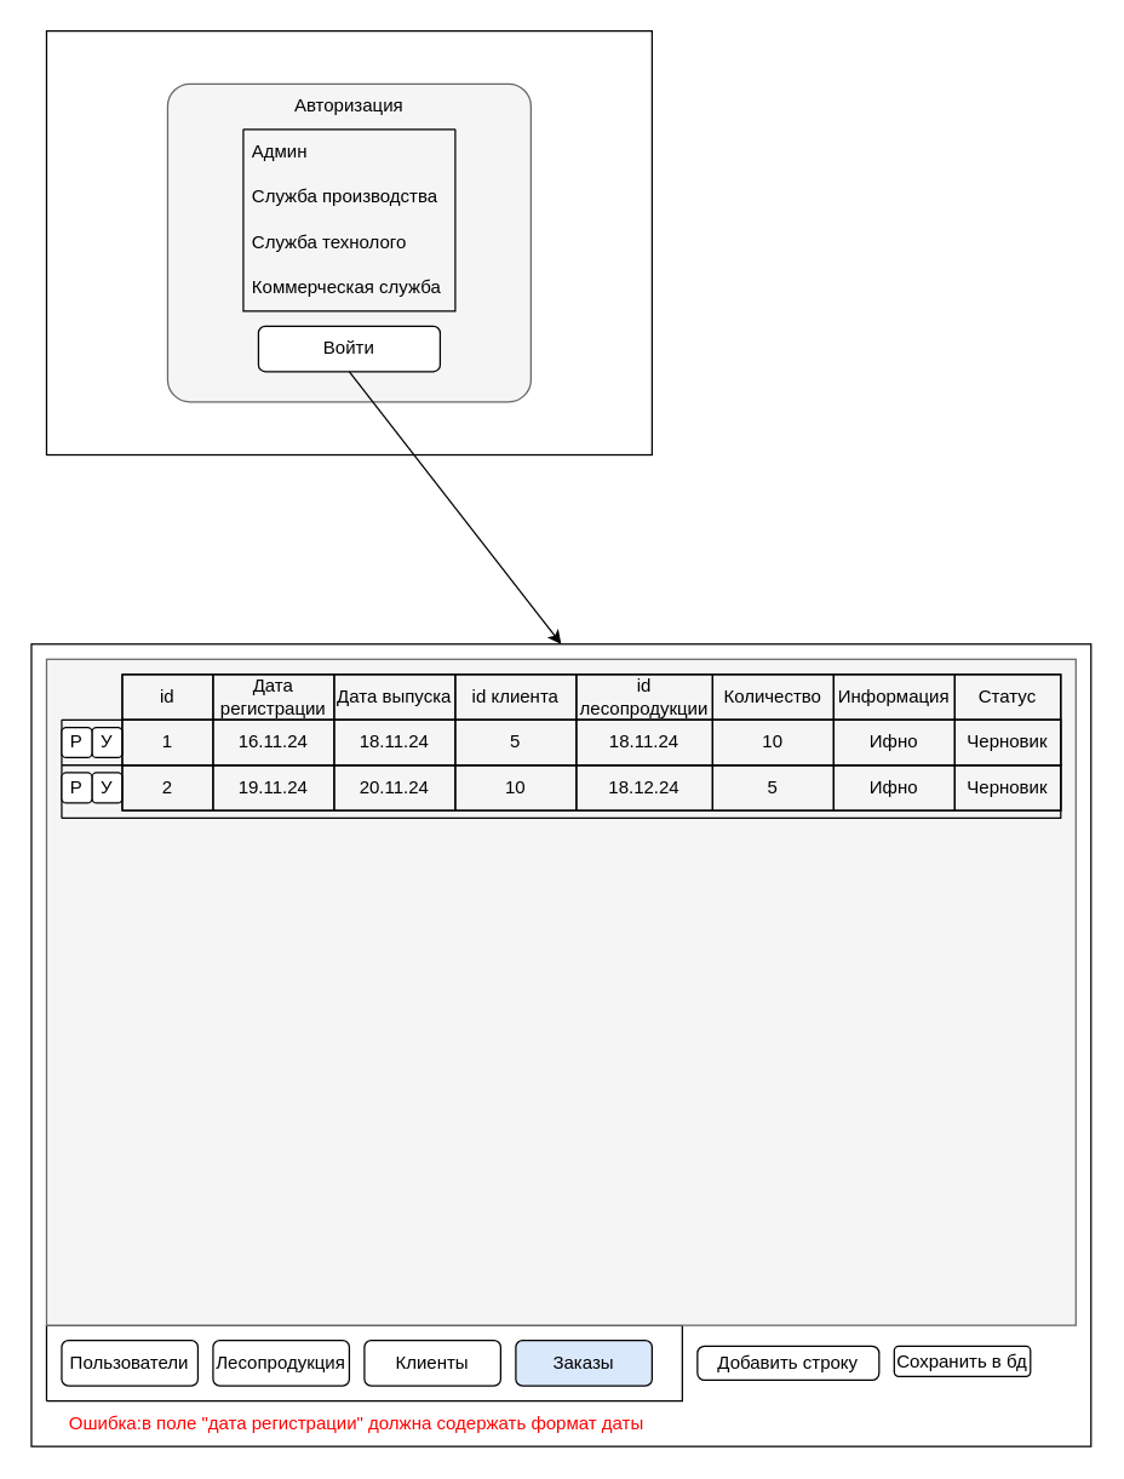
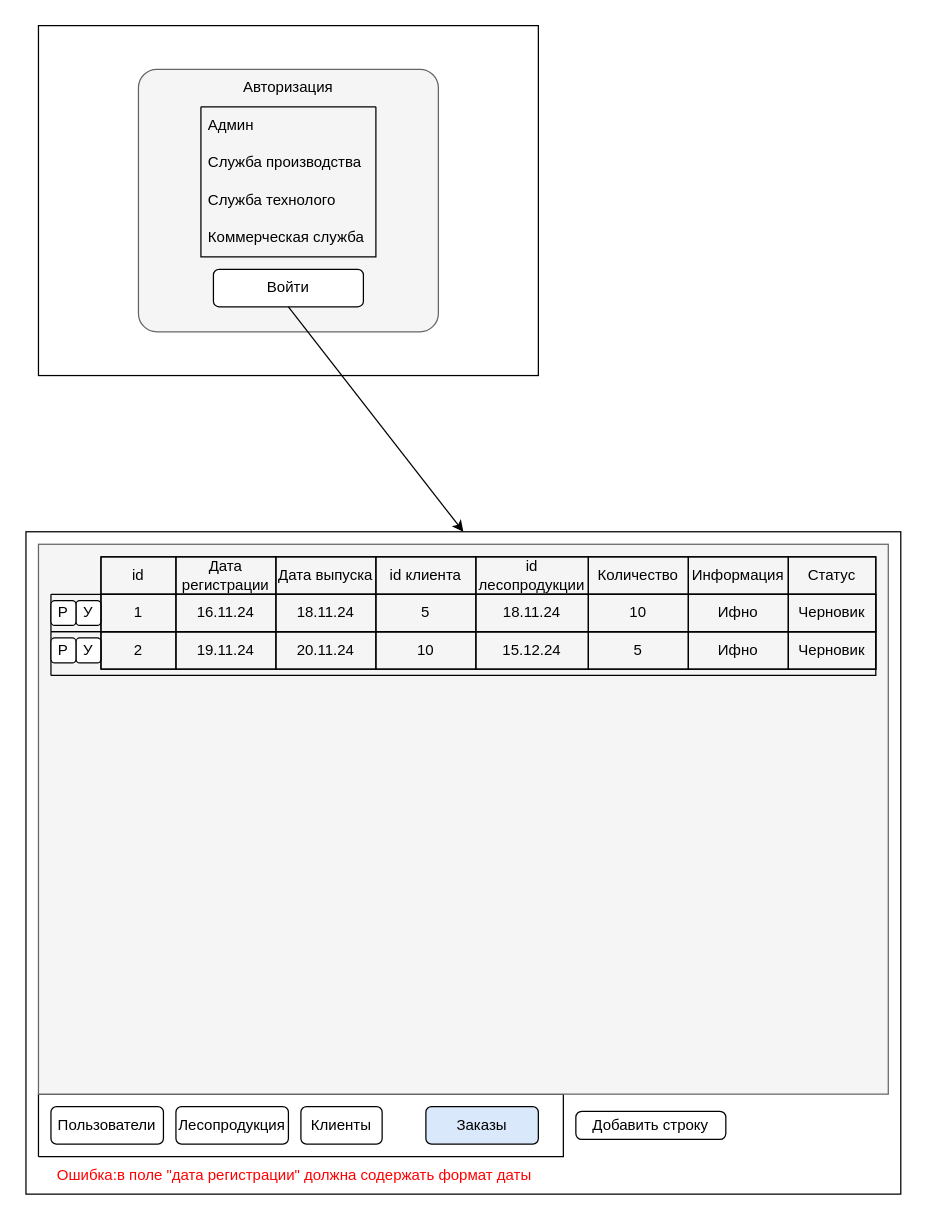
  <mxCell id="0" />
  <mxCell id="1" parent="0" />
  <mxCell id="2" value="" style="rounded=0;whiteSpace=wrap;html=1;" vertex="1" parent="1"><mxGeometry x="20" y="425" width="700" height="530" as="geometry" /></mxCell>
  <mxCell id="3" value="" style="rounded=0;whiteSpace=wrap;html=1;" vertex="1" parent="1"><mxGeometry x="30" y="20" width="400" height="280" as="geometry" /></mxCell>
  <mxCell id="4" value="" style="rounded=1;whiteSpace=wrap;html=1;arcSize=7;fillColor=#f5f5f5;fontColor=#333333;strokeColor=#666666;" vertex="1" parent="1"><mxGeometry x="110" y="55" width="240" height="210" as="geometry" /></mxCell>
  <mxCell id="5" value="Авторизация" style="text;html=1;align=center;verticalAlign=middle;whiteSpace=wrap;rounded=0;" vertex="1" parent="1"><mxGeometry x="200" y="55" width="60" height="30" as="geometry" /></mxCell>
  <mxCell id="6" value="&lt;div&gt;&lt;br&gt;&lt;/div&gt;" style="swimlane;fontStyle=0;childLayout=stackLayout;horizontal=1;startSize=0;horizontalStack=0;resizeParent=1;resizeParentMax=0;resizeLast=0;collapsible=1;marginBottom=0;whiteSpace=wrap;html=1;" vertex="1" parent="1"><mxGeometry x="160" y="85" width="140" height="120" as="geometry"><mxRectangle x="330" y="170" width="60" height="30" as="alternateBounds" /></mxGeometry></mxCell>
  <mxCell id="7" value="Админ" style="text;align=left;verticalAlign=middle;spacingLeft=4;spacingRight=4;overflow=hidden;points=[[0,0.5],[1,0.5]];portConstraint=eastwest;rotatable=0;whiteSpace=wrap;html=1;" vertex="1" parent="6"><mxGeometry width="140" height="30" as="geometry" /></mxCell>
  <mxCell id="8" value="Служба производства" style="text;strokeColor=none;fillColor=none;align=left;verticalAlign=middle;spacingLeft=4;spacingRight=4;overflow=hidden;points=[[0,0.5],[1,0.5]];portConstraint=eastwest;rotatable=0;whiteSpace=wrap;html=1;" vertex="1" parent="6"><mxGeometry y="30" width="140" height="30" as="geometry" /></mxCell>
  <mxCell id="9" value="Служба технолого" style="text;strokeColor=none;fillColor=none;align=left;verticalAlign=middle;spacingLeft=4;spacingRight=4;overflow=hidden;points=[[0,0.5],[1,0.5]];portConstraint=eastwest;rotatable=0;whiteSpace=wrap;html=1;" vertex="1" parent="6"><mxGeometry y="60" width="140" height="30" as="geometry" /></mxCell>
  <mxCell id="10" value="Коммерческая служба" style="text;strokeColor=none;fillColor=none;align=left;verticalAlign=middle;spacingLeft=4;spacingRight=4;overflow=hidden;points=[[0,0.5],[1,0.5]];portConstraint=eastwest;rotatable=0;whiteSpace=wrap;html=1;" vertex="1" parent="6"><mxGeometry y="90" width="140" height="30" as="geometry" /></mxCell>
  <mxCell id="11" value="Войти" style="rounded=1;whiteSpace=wrap;html=1;" vertex="1" parent="1"><mxGeometry x="170" y="215" width="120" height="30" as="geometry" /></mxCell>
  <mxCell id="12" value="&lt;div&gt;&lt;br&gt;&lt;/div&gt;" style="swimlane;horizontal=0;whiteSpace=wrap;html=1;startSize=0;" vertex="1" parent="1"><mxGeometry x="30" y="875" width="420" height="50" as="geometry" /></mxCell>
  <mxCell id="13" value="Пользователи" style="rounded=1;whiteSpace=wrap;html=1;" vertex="1" parent="12"><mxGeometry x="10" y="10" width="90" height="30" as="geometry" /></mxCell>
  <mxCell id="14" value="Лесопродукция" style="rounded=1;whiteSpace=wrap;html=1;" vertex="1" parent="12"><mxGeometry x="110" y="10" width="90" height="30" as="geometry" /></mxCell>
- <mxCell id="15" value="Клиенты" style="rounded=1;whiteSpace=wrap;html=1;" vertex="1" parent="12"><mxGeometry x="210" y="10" width="90" height="30" as="geometry" /></mxCell>
+ <mxCell id="15" value="Клиенты" style="rounded=1;whiteSpace=wrap;html=1;" vertex="1" parent="12"><mxGeometry x="210" y="10" width="65" height="30" as="geometry" /></mxCell>
  <mxCell id="16" value="Заказы" style="rounded=1;whiteSpace=wrap;html=1;fillColor=#dae8fc;" vertex="1" parent="12"><mxGeometry x="310" y="10" width="90" height="30" as="geometry" /></mxCell>
  <mxCell id="17" value="" style="rounded=0;whiteSpace=wrap;html=1;fillColor=#f5f5f5;fontColor=#333333;strokeColor=#666666;" vertex="1" parent="1"><mxGeometry x="30" y="435" width="680" height="440" as="geometry" /></mxCell>
  <mxCell id="18" value="&lt;div&gt;&lt;br&gt;&lt;/div&gt;" style="swimlane;horizontal=0;whiteSpace=wrap;html=1;startSize=0;" vertex="1" parent="1"><mxGeometry x="80" y="445" width="620" height="90" as="geometry" /></mxCell>
  <mxCell id="19" value="id" style="text;html=1;align=center;verticalAlign=middle;whiteSpace=wrap;rounded=0;strokeWidth=1;strokeColor=default;" vertex="1" parent="18"><mxGeometry width="60" height="30" as="geometry" /></mxCell>
  <mxCell id="20" value="Дата регистрации" style="text;html=1;align=center;verticalAlign=middle;whiteSpace=wrap;rounded=0;strokeColor=default;" vertex="1" parent="18"><mxGeometry x="60" width="80" height="30" as="geometry" /></mxCell>
  <mxCell id="21" value="Дата выпуска" style="text;html=1;align=center;verticalAlign=middle;whiteSpace=wrap;rounded=0;strokeColor=default;" vertex="1" parent="18"><mxGeometry x="140" width="80" height="30" as="geometry" /></mxCell>
  <mxCell id="22" value="id клиента" style="text;html=1;align=center;verticalAlign=middle;whiteSpace=wrap;rounded=0;strokeColor=default;" vertex="1" parent="18"><mxGeometry x="220" width="80" height="30" as="geometry" /></mxCell>
  <mxCell id="23" value="id лесопродукции" style="text;html=1;align=center;verticalAlign=middle;whiteSpace=wrap;rounded=0;strokeColor=default;" vertex="1" parent="18"><mxGeometry x="300" width="90" height="30" as="geometry" /></mxCell>
  <mxCell id="24" value="Количество" style="text;html=1;align=center;verticalAlign=middle;whiteSpace=wrap;rounded=0;strokeColor=default;" vertex="1" parent="18"><mxGeometry x="390" width="80" height="30" as="geometry" /></mxCell>
  <mxCell id="25" value="Информация" style="text;html=1;align=center;verticalAlign=middle;whiteSpace=wrap;rounded=0;strokeColor=default;" vertex="1" parent="18"><mxGeometry x="470" width="80" height="30" as="geometry" /></mxCell>
  <mxCell id="26" value="Статус" style="text;html=1;align=center;verticalAlign=middle;whiteSpace=wrap;rounded=0;strokeColor=default;" vertex="1" parent="18"><mxGeometry x="550" width="70" height="30" as="geometry" /></mxCell>
  <mxCell id="27" value="5" style="text;html=1;align=center;verticalAlign=middle;whiteSpace=wrap;rounded=0;strokeColor=default;" vertex="1" parent="18"><mxGeometry x="220" y="30" width="80" height="30" as="geometry" /></mxCell>
  <mxCell id="28" value="Ифно" style="text;html=1;align=center;verticalAlign=middle;whiteSpace=wrap;rounded=0;strokeColor=default;" vertex="1" parent="18"><mxGeometry x="470" y="30" width="80" height="30" as="geometry" /></mxCell>
  <mxCell id="29" value="Ифно" style="text;html=1;align=center;verticalAlign=middle;whiteSpace=wrap;rounded=0;strokeColor=default;" vertex="1" parent="18"><mxGeometry x="470" y="60" width="80" height="30" as="geometry" /></mxCell>
  <mxCell id="30" value="" style="swimlane;horizontal=0;whiteSpace=wrap;html=1;startSize=0;" vertex="1" parent="1"><mxGeometry x="40" y="475" width="660" height="30" as="geometry" /></mxCell>
  <mxCell id="31" value="У" style="rounded=1;whiteSpace=wrap;html=1;" vertex="1" parent="30"><mxGeometry x="20" y="5" width="20" height="20" as="geometry" /></mxCell>
  <mxCell id="32" value="1" style="text;html=1;align=center;verticalAlign=middle;whiteSpace=wrap;rounded=0;strokeColor=default;" vertex="1" parent="30"><mxGeometry x="40" width="60" height="30" as="geometry" /></mxCell>
  <mxCell id="33" value="18.11.24" style="text;html=1;align=center;verticalAlign=middle;whiteSpace=wrap;rounded=0;strokeColor=default;" vertex="1" parent="30"><mxGeometry x="180" width="80" height="30" as="geometry" /></mxCell>
  <mxCell id="34" value="18.11.24" style="text;html=1;align=center;verticalAlign=middle;whiteSpace=wrap;rounded=0;strokeColor=default;" vertex="1" parent="30"><mxGeometry x="340" width="90" height="30" as="geometry" /></mxCell>
  <mxCell id="35" value="10" style="text;html=1;align=center;verticalAlign=middle;whiteSpace=wrap;rounded=0;strokeColor=default;" vertex="1" parent="30"><mxGeometry x="430" width="80" height="30" as="geometry" /></mxCell>
  <mxCell id="36" value="16.11.24" style="text;html=1;align=center;verticalAlign=middle;whiteSpace=wrap;rounded=0;strokeColor=default;" vertex="1" parent="30"><mxGeometry x="100" width="80" height="30" as="geometry" /></mxCell>
  <mxCell id="37" value="Р" style="rounded=1;whiteSpace=wrap;html=1;" vertex="1" parent="1"><mxGeometry x="40" y="480" width="20" height="20" as="geometry" /></mxCell>
  <mxCell id="38" value="Черновик" style="text;html=1;align=center;verticalAlign=middle;whiteSpace=wrap;rounded=0;strokeColor=default;" vertex="1" parent="1"><mxGeometry x="630" y="475" width="70" height="30" as="geometry" /></mxCell>
  <mxCell id="39" value="" style="swimlane;horizontal=0;whiteSpace=wrap;html=1;startSize=0;" vertex="1" parent="1"><mxGeometry x="40" y="505" width="660" height="35" as="geometry" /></mxCell>
  <mxCell id="40" value="У" style="rounded=1;whiteSpace=wrap;html=1;" vertex="1" parent="39"><mxGeometry x="20" y="5" width="20" height="20" as="geometry" /></mxCell>
  <mxCell id="41" value="2" style="text;html=1;align=center;verticalAlign=middle;whiteSpace=wrap;rounded=0;strokeColor=default;" vertex="1" parent="39"><mxGeometry x="40" width="60" height="30" as="geometry" /></mxCell>
  <mxCell id="42" value="20.11.24" style="text;html=1;align=center;verticalAlign=middle;whiteSpace=wrap;rounded=0;strokeColor=default;" vertex="1" parent="39"><mxGeometry x="180" width="80" height="30" as="geometry" /></mxCell>
- <mxCell id="43" value="18.12.24" style="text;html=1;align=center;verticalAlign=middle;whiteSpace=wrap;rounded=0;strokeColor=default;" vertex="1" parent="39"><mxGeometry x="340" width="90" height="30" as="geometry" /></mxCell>
+ <mxCell id="43" value="15.12.24" style="text;html=1;align=center;verticalAlign=middle;whiteSpace=wrap;rounded=0;strokeColor=default;" vertex="1" parent="39"><mxGeometry x="340" width="90" height="30" as="geometry" /></mxCell>
  <mxCell id="44" value="5" style="text;html=1;align=center;verticalAlign=middle;whiteSpace=wrap;rounded=0;strokeColor=default;" vertex="1" parent="39"><mxGeometry x="430" width="80" height="30" as="geometry" /></mxCell>
  <mxCell id="45" value="19.11.24" style="text;html=1;align=center;verticalAlign=middle;whiteSpace=wrap;rounded=0;strokeColor=default;" vertex="1" parent="39"><mxGeometry x="100" width="80" height="30" as="geometry" /></mxCell>
  <mxCell id="46" value="Черновик" style="text;html=1;align=center;verticalAlign=middle;whiteSpace=wrap;rounded=0;strokeColor=default;" vertex="1" parent="39"><mxGeometry x="590" width="70" height="30" as="geometry" /></mxCell>
  <mxCell id="47" value="10" style="text;html=1;align=center;verticalAlign=middle;whiteSpace=wrap;rounded=0;strokeColor=default;" vertex="1" parent="39"><mxGeometry x="260" width="80" height="30" as="geometry" /></mxCell>
  <mxCell id="48" value="Р" style="rounded=1;whiteSpace=wrap;html=1;" vertex="1" parent="39"><mxGeometry y="5" width="20" height="20" as="geometry" /></mxCell>
  <mxCell id="49" value="&lt;font style=&quot;font-size: 12px;&quot;&gt;Добавить строку&lt;/font&gt;" style="rounded=1;whiteSpace=wrap;html=1;arcSize=21;" vertex="1" parent="1"><mxGeometry x="460" y="888.75" width="120" height="22.5" as="geometry" /></mxCell>
- <mxCell id="50" value="Сохранить в бд" style="rounded=1;whiteSpace=wrap;html=1;" vertex="1" parent="1"><mxGeometry x="590" y="888.75" width="90" height="20" as="geometry" /></mxCell>
  <mxCell id="51" value="&lt;font color=&quot;#ff0000&quot;&gt;Ошибка:в поле &quot;дата регистрации&quot; должна содержать формат даты&lt;/font&gt;" style="text;html=1;align=center;verticalAlign=middle;whiteSpace=wrap;rounded=0;" vertex="1" parent="1"><mxGeometry x="30" y="925" width="410" height="30" as="geometry" /></mxCell>
  <mxCell id="52" value="" style="endArrow=classic;html=1;rounded=0;exitX=0.5;exitY=1;exitDx=0;exitDy=0;entryX=0.5;entryY=0;entryDx=0;entryDy=0;" edge="1" parent="1" source="11" target="2"><mxGeometry width="50" height="50" relative="1" as="geometry"><mxPoint x="190" y="355" as="sourcePoint" /><mxPoint x="240" y="305" as="targetPoint" /></mxGeometry></mxCell>
